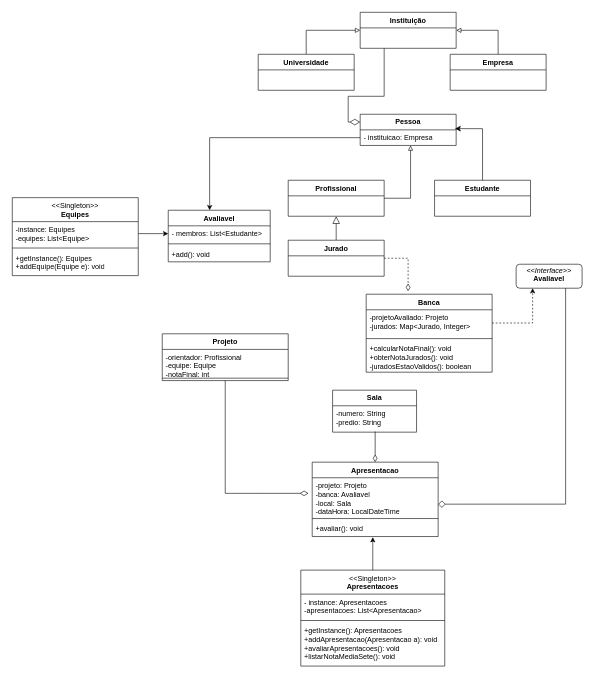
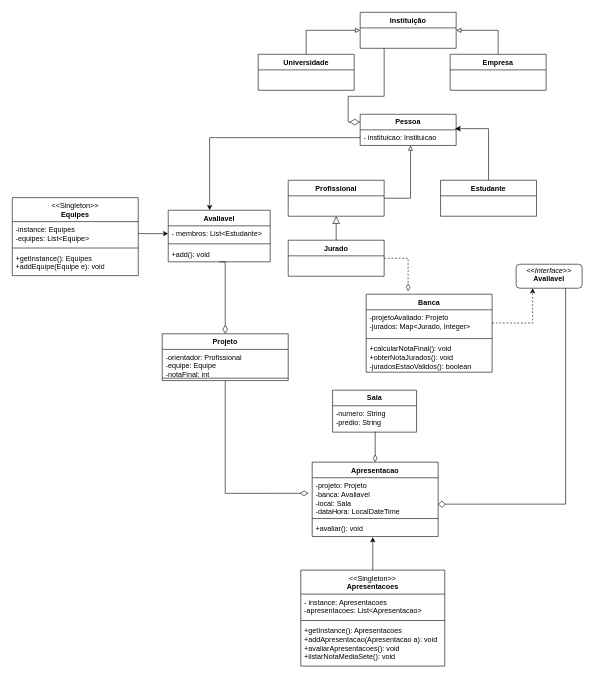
  <mxCell id="0" />
  <mxCell id="1" parent="0" />
  <mxCell id="2" style="edgeStyle=orthogonalEdgeStyle;rounded=0;orthogonalLoop=1;jettySize=auto;html=1;exitX=0.25;exitY=1;exitDx=0;exitDy=0;entryX=0;entryY=0.25;entryDx=0;entryDy=0;endArrow=diamondThin;endFill=0;strokeWidth=1;endSize=15;" edge="1" parent="1" source="3" target="8"><mxGeometry relative="1" as="geometry"><Array as="points"><mxPoint x="640" y="160" /><mxPoint x="580" y="160" /><mxPoint x="580" y="203" /></Array></mxGeometry></mxCell>
  <mxCell id="3" value="Instituição" style="swimlane;fontStyle=1;align=center;verticalAlign=top;childLayout=stackLayout;horizontal=1;startSize=26;horizontalStack=0;resizeParent=1;resizeParentMax=0;resizeLast=0;collapsible=1;marginBottom=0;whiteSpace=wrap;html=1;" vertex="1" parent="1"><mxGeometry x="600" y="20" width="160" height="60" as="geometry" /></mxCell>
  <mxCell id="4" style="edgeStyle=orthogonalEdgeStyle;rounded=0;orthogonalLoop=1;jettySize=auto;html=1;exitX=0.5;exitY=0;exitDx=0;exitDy=0;entryX=0;entryY=0.5;entryDx=0;entryDy=0;endArrow=block;endFill=0;" edge="1" parent="1" source="5" target="3"><mxGeometry relative="1" as="geometry" /></mxCell>
  <mxCell id="5" value="Universidade" style="swimlane;fontStyle=1;align=center;verticalAlign=top;childLayout=stackLayout;horizontal=1;startSize=26;horizontalStack=0;resizeParent=1;resizeParentMax=0;resizeLast=0;collapsible=1;marginBottom=0;whiteSpace=wrap;html=1;" vertex="1" parent="1"><mxGeometry x="430" y="90" width="160" height="60" as="geometry" /></mxCell>
  <mxCell id="6" style="edgeStyle=orthogonalEdgeStyle;rounded=0;orthogonalLoop=1;jettySize=auto;html=1;exitX=0.5;exitY=0;exitDx=0;exitDy=0;entryX=1;entryY=0.5;entryDx=0;entryDy=0;endArrow=block;endFill=0;" edge="1" parent="1" source="7" target="3"><mxGeometry relative="1" as="geometry" /></mxCell>
  <mxCell id="7" value="Empresa" style="swimlane;fontStyle=1;align=center;verticalAlign=top;childLayout=stackLayout;horizontal=1;startSize=26;horizontalStack=0;resizeParent=1;resizeParentMax=0;resizeLast=0;collapsible=1;marginBottom=0;whiteSpace=wrap;html=1;" vertex="1" parent="1"><mxGeometry x="750" y="90" width="160" height="60" as="geometry" /></mxCell>
  <mxCell id="8" value="&lt;b&gt;Pessoa&lt;/b&gt;" style="swimlane;fontStyle=0;childLayout=stackLayout;horizontal=1;startSize=26;fillColor=none;horizontalStack=0;resizeParent=1;resizeParentMax=0;resizeLast=0;collapsible=1;marginBottom=0;whiteSpace=wrap;html=1;" vertex="1" parent="1"><mxGeometry x="600" y="190" width="160" height="52" as="geometry" /></mxCell>
- <mxCell id="9" value="- instituicao: Empresa" style="text;strokeColor=none;fillColor=none;align=left;verticalAlign=top;spacingLeft=4;spacingRight=4;overflow=hidden;rotatable=0;points=[[0,0.5],[1,0.5]];portConstraint=eastwest;whiteSpace=wrap;html=1;" vertex="1" parent="8"><mxGeometry y="26" width="160" height="26" as="geometry" /></mxCell>
- <mxCell id="10" value="Estudante" style="swimlane;fontStyle=1;align=center;verticalAlign=top;childLayout=stackLayout;horizontal=1;startSize=26;horizontalStack=0;resizeParent=1;resizeParentMax=0;resizeLast=0;collapsible=1;marginBottom=0;whiteSpace=wrap;html=1;" vertex="1" parent="1"><mxGeometry x="724" y="300" width="160" height="60" as="geometry" /></mxCell>
+ <mxCell id="9" value="- instituicao: Instituicao" style="text;strokeColor=none;fillColor=none;align=left;verticalAlign=top;spacingLeft=4;spacingRight=4;overflow=hidden;rotatable=0;points=[[0,0.5],[1,0.5]];portConstraint=eastwest;whiteSpace=wrap;html=1;" vertex="1" parent="8"><mxGeometry y="26" width="160" height="26" as="geometry" /></mxCell>
+ <mxCell id="10" value="Estudante" style="swimlane;fontStyle=1;align=center;verticalAlign=top;childLayout=stackLayout;horizontal=1;startSize=26;horizontalStack=0;resizeParent=1;resizeParentMax=0;resizeLast=0;collapsible=1;marginBottom=0;whiteSpace=wrap;html=1;" vertex="1" parent="1"><mxGeometry x="734" y="300" width="160" height="60" as="geometry" /></mxCell>
  <mxCell id="11" style="edgeStyle=orthogonalEdgeStyle;rounded=0;orthogonalLoop=1;jettySize=auto;html=1;exitX=0.5;exitY=0;exitDx=0;exitDy=0;entryX=0.988;entryY=-0.077;entryDx=0;entryDy=0;entryPerimeter=0;endSize=7;" edge="1" parent="1" source="10" target="9"><mxGeometry relative="1" as="geometry" /></mxCell>
  <mxCell id="12" value="&lt;div&gt;Profissional&lt;/div&gt;" style="swimlane;fontStyle=1;align=center;verticalAlign=top;childLayout=stackLayout;horizontal=1;startSize=26;horizontalStack=0;resizeParent=1;resizeParentMax=0;resizeLast=0;collapsible=1;marginBottom=0;whiteSpace=wrap;html=1;" vertex="1" parent="1"><mxGeometry x="480" y="300" width="160" height="60" as="geometry" /></mxCell>
  <mxCell id="13" style="edgeStyle=orthogonalEdgeStyle;rounded=0;orthogonalLoop=1;jettySize=auto;html=1;exitX=1;exitY=0.5;exitDx=0;exitDy=0;entryX=0.525;entryY=1;entryDx=0;entryDy=0;entryPerimeter=0;endArrow=block;endFill=0;" edge="1" parent="1" source="12" target="9"><mxGeometry relative="1" as="geometry" /></mxCell>
+ <mxCell id="14" style="edgeStyle=orthogonalEdgeStyle;rounded=0;orthogonalLoop=1;jettySize=auto;html=1;entryX=0.5;entryY=0;entryDx=0;entryDy=0;endArrow=diamondThin;endFill=0;endSize=12;exitX=0.5;exitY=1;exitDx=0;exitDy=0;" edge="1" parent="1" source="35" target="31"><mxGeometry relative="1" as="geometry"><mxPoint x="375" y="412" as="sourcePoint" /><Array as="points"><mxPoint x="375" y="436" /></Array></mxGeometry></mxCell>
  <mxCell id="15" style="edgeStyle=orthogonalEdgeStyle;rounded=0;orthogonalLoop=1;jettySize=auto;html=1;entryX=0.406;entryY=0;entryDx=0;entryDy=0;entryPerimeter=0;" edge="1" parent="1" source="9" target="35"><mxGeometry relative="1" as="geometry"><mxPoint x="350" y="360" as="targetPoint" /></mxGeometry></mxCell>
  <mxCell id="16" style="edgeStyle=orthogonalEdgeStyle;rounded=0;orthogonalLoop=1;jettySize=auto;html=1;exitX=0.5;exitY=0;exitDx=0;exitDy=0;entryX=0.5;entryY=1;entryDx=0;entryDy=0;jumpSize=8;endArrow=block;endFill=0;endSize=10;" edge="1" parent="1" source="17" target="12"><mxGeometry relative="1" as="geometry" /></mxCell>
  <mxCell id="17" value="Jurado" style="swimlane;fontStyle=1;align=center;verticalAlign=top;childLayout=stackLayout;horizontal=1;startSize=26;horizontalStack=0;resizeParent=1;resizeParentMax=0;resizeLast=0;collapsible=1;marginBottom=0;whiteSpace=wrap;html=1;" vertex="1" parent="1"><mxGeometry x="480" y="400" width="160" height="60" as="geometry" /></mxCell>
  <mxCell id="18" value="Banca" style="swimlane;fontStyle=1;align=center;verticalAlign=top;childLayout=stackLayout;horizontal=1;startSize=26;horizontalStack=0;resizeParent=1;resizeParentMax=0;resizeLast=0;collapsible=1;marginBottom=0;whiteSpace=wrap;html=1;" vertex="1" parent="1"><mxGeometry x="610" y="490" width="210" height="130" as="geometry" /></mxCell>
  <mxCell id="19" value="&lt;div&gt;-projetoAvaliado: Projeto&lt;/div&gt;&lt;div&gt;-jurados: Map&amp;lt;Jurado, Integer&amp;gt;&lt;/div&gt;" style="text;strokeColor=none;fillColor=none;align=left;verticalAlign=top;spacingLeft=4;spacingRight=4;overflow=hidden;rotatable=0;points=[[0,0.5],[1,0.5]];portConstraint=eastwest;whiteSpace=wrap;html=1;" vertex="1" parent="18"><mxGeometry y="26" width="210" height="44" as="geometry" /></mxCell>
  <mxCell id="20" value="" style="line;strokeWidth=1;fillColor=none;align=left;verticalAlign=middle;spacingTop=-1;spacingLeft=3;spacingRight=3;rotatable=0;labelPosition=right;points=[];portConstraint=eastwest;strokeColor=inherit;" vertex="1" parent="18"><mxGeometry y="70" width="210" height="8" as="geometry" /></mxCell>
  <mxCell id="21" value="&lt;div&gt;+calcularNotaFinal(): void&lt;/div&gt;&lt;div&gt;+obterNotaJurados(): void&lt;/div&gt;&lt;div&gt;-juradosEstaoValidos(): boolean&lt;/div&gt;" style="text;strokeColor=none;fillColor=none;align=left;verticalAlign=top;spacingLeft=4;spacingRight=4;overflow=hidden;rotatable=0;points=[[0,0.5],[1,0.5]];portConstraint=eastwest;whiteSpace=wrap;html=1;" vertex="1" parent="18"><mxGeometry y="78" width="210" height="52" as="geometry" /></mxCell>
  <mxCell id="22" style="edgeStyle=orthogonalEdgeStyle;rounded=0;orthogonalLoop=1;jettySize=auto;html=1;exitX=1;exitY=0.5;exitDx=0;exitDy=0;entryX=0.333;entryY=-0.038;entryDx=0;entryDy=0;entryPerimeter=0;endSize=10;endArrow=diamondThin;endFill=0;dashed=1;" edge="1" parent="1" source="17" target="18"><mxGeometry relative="1" as="geometry" /></mxCell>
  <mxCell id="23" value="&lt;p style=&quot;margin:0px;margin-top:4px;text-align:center;&quot;&gt;&lt;i&gt;&amp;lt;&amp;lt;Interface&amp;gt;&amp;gt;&lt;/i&gt;&lt;br&gt;&lt;b&gt;Avaliavel&lt;/b&gt;&lt;/p&gt;" style="verticalAlign=top;align=left;overflow=fill;html=1;whiteSpace=wrap;rounded=1;" vertex="1" parent="1"><mxGeometry x="860" y="440" width="110" height="40" as="geometry" /></mxCell>
  <mxCell id="24" style="edgeStyle=orthogonalEdgeStyle;rounded=0;orthogonalLoop=1;jettySize=auto;html=1;exitX=1;exitY=0.5;exitDx=0;exitDy=0;entryX=0.25;entryY=1;entryDx=0;entryDy=0;dashed=1;" edge="1" parent="1" source="19" target="23"><mxGeometry relative="1" as="geometry" /></mxCell>
  <mxCell id="25" value="Apresentacao" style="swimlane;fontStyle=1;align=center;verticalAlign=top;childLayout=stackLayout;horizontal=1;startSize=26;horizontalStack=0;resizeParent=1;resizeParentMax=0;resizeLast=0;collapsible=1;marginBottom=0;whiteSpace=wrap;html=1;" vertex="1" parent="1"><mxGeometry x="520" y="770" width="210" height="124" as="geometry" /></mxCell>
  <mxCell id="26" value="&lt;div&gt;-projeto: Projeto&lt;/div&gt;&lt;div&gt;-banca: Avaliavel&lt;/div&gt;&lt;div&gt;-local: Sala&lt;/div&gt;&lt;div&gt;-dataHora: LocalDateTime&lt;/div&gt;" style="text;strokeColor=none;fillColor=none;align=left;verticalAlign=top;spacingLeft=4;spacingRight=4;overflow=hidden;rotatable=0;points=[[0,0.5],[1,0.5]];portConstraint=eastwest;whiteSpace=wrap;html=1;" vertex="1" parent="25"><mxGeometry y="26" width="210" height="64" as="geometry" /></mxCell>
  <mxCell id="27" value="" style="line;strokeWidth=1;fillColor=none;align=left;verticalAlign=middle;spacingTop=-1;spacingLeft=3;spacingRight=3;rotatable=0;labelPosition=right;points=[];portConstraint=eastwest;strokeColor=inherit;" vertex="1" parent="25"><mxGeometry y="90" width="210" height="8" as="geometry" /></mxCell>
  <mxCell id="28" value="+avaliar(): void" style="text;strokeColor=none;fillColor=none;align=left;verticalAlign=top;spacingLeft=4;spacingRight=4;overflow=hidden;rotatable=0;points=[[0,0.5],[1,0.5]];portConstraint=eastwest;whiteSpace=wrap;html=1;" vertex="1" parent="25"><mxGeometry y="98" width="210" height="26" as="geometry" /></mxCell>
  <mxCell id="29" style="edgeStyle=orthogonalEdgeStyle;rounded=0;orthogonalLoop=1;jettySize=auto;html=1;exitX=0.75;exitY=1;exitDx=0;exitDy=0;entryX=1;entryY=0.688;entryDx=0;entryDy=0;entryPerimeter=0;endArrow=diamond;endFill=0;endSize=10;" edge="1" parent="1" source="23" target="26"><mxGeometry relative="1" as="geometry" /></mxCell>
  <mxCell id="30" style="edgeStyle=orthogonalEdgeStyle;rounded=0;orthogonalLoop=1;jettySize=auto;html=1;exitX=0.507;exitY=0.977;exitDx=0;exitDy=0;entryX=0.5;entryY=0;entryDx=0;entryDy=0;endArrow=diamondThin;endFill=0;endSize=10;exitPerimeter=0;" edge="1" parent="1" source="40" target="25"><mxGeometry relative="1" as="geometry"><mxPoint x="625" y="720" as="sourcePoint" /></mxGeometry></mxCell>
  <mxCell id="31" value="Projeto" style="swimlane;fontStyle=1;align=center;verticalAlign=top;childLayout=stackLayout;horizontal=1;startSize=26;horizontalStack=0;resizeParent=1;resizeParentMax=0;resizeLast=0;collapsible=1;marginBottom=0;whiteSpace=wrap;html=1;" vertex="1" parent="1"><mxGeometry x="270" y="556" width="210" height="78" as="geometry" /></mxCell>
  <mxCell id="32" value="&lt;div&gt;-orientador: Profissional&lt;/div&gt;&lt;div&gt;-equipe: Equipe&lt;/div&gt;&lt;div&gt;-notaFinal: int&lt;/div&gt;" style="text;strokeColor=none;fillColor=none;align=left;verticalAlign=top;spacingLeft=4;spacingRight=4;overflow=hidden;rotatable=0;points=[[0,0.5],[1,0.5]];portConstraint=eastwest;whiteSpace=wrap;html=1;" vertex="1" parent="31"><mxGeometry y="26" width="210" height="44" as="geometry" /></mxCell>
  <mxCell id="33" value="" style="line;strokeWidth=1;fillColor=none;align=left;verticalAlign=middle;spacingTop=-1;spacingLeft=3;spacingRight=3;rotatable=0;labelPosition=right;points=[];portConstraint=eastwest;strokeColor=inherit;" vertex="1" parent="31"><mxGeometry y="70" width="210" height="8" as="geometry" /></mxCell>
  <mxCell id="34" style="edgeStyle=orthogonalEdgeStyle;rounded=0;orthogonalLoop=1;jettySize=auto;html=1;exitX=0.5;exitY=1;exitDx=0;exitDy=0;entryX=-0.029;entryY=0.406;entryDx=0;entryDy=0;entryPerimeter=0;endSize=12;endArrow=diamondThin;endFill=0;" edge="1" parent="1" source="31" target="26"><mxGeometry relative="1" as="geometry" /></mxCell>
  <mxCell id="35" value="Avaliavel" style="swimlane;fontStyle=1;align=center;verticalAlign=top;childLayout=stackLayout;horizontal=1;startSize=26;horizontalStack=0;resizeParent=1;resizeParentMax=0;resizeLast=0;collapsible=1;marginBottom=0;whiteSpace=wrap;html=1;" vertex="1" parent="1"><mxGeometry x="280" y="350" width="170" height="86" as="geometry" /></mxCell>
  <mxCell id="36" value="- membros: List&amp;lt;Estudante&amp;gt;" style="text;strokeColor=none;fillColor=none;align=left;verticalAlign=top;spacingLeft=4;spacingRight=4;overflow=hidden;rotatable=0;points=[[0,0.5],[1,0.5]];portConstraint=eastwest;whiteSpace=wrap;html=1;" vertex="1" parent="35"><mxGeometry y="26" width="170" height="26" as="geometry" /></mxCell>
  <mxCell id="37" value="" style="line;strokeWidth=1;fillColor=none;align=left;verticalAlign=middle;spacingTop=-1;spacingLeft=3;spacingRight=3;rotatable=0;labelPosition=right;points=[];portConstraint=eastwest;strokeColor=inherit;" vertex="1" parent="35"><mxGeometry y="52" width="170" height="8" as="geometry" /></mxCell>
  <mxCell id="38" value="+add(): void" style="text;strokeColor=none;fillColor=none;align=left;verticalAlign=top;spacingLeft=4;spacingRight=4;overflow=hidden;rotatable=0;points=[[0,0.5],[1,0.5]];portConstraint=eastwest;whiteSpace=wrap;html=1;" vertex="1" parent="35"><mxGeometry y="60" width="170" height="26" as="geometry" /></mxCell>
  <mxCell id="39" value="&lt;b&gt;Sala&lt;/b&gt;" style="swimlane;fontStyle=0;childLayout=stackLayout;horizontal=1;startSize=26;fillColor=none;horizontalStack=0;resizeParent=1;resizeParentMax=0;resizeLast=0;collapsible=1;marginBottom=0;whiteSpace=wrap;html=1;" vertex="1" parent="1"><mxGeometry x="554" y="650" width="140" height="70" as="geometry" /></mxCell>
  <mxCell id="40" value="&lt;div&gt;-numero: String&lt;/div&gt;&lt;div&gt;-predio: String&lt;/div&gt;" style="text;strokeColor=none;fillColor=none;align=left;verticalAlign=top;spacingLeft=4;spacingRight=4;overflow=hidden;rotatable=0;points=[[0,0.5],[1,0.5]];portConstraint=eastwest;whiteSpace=wrap;html=1;" vertex="1" parent="39"><mxGeometry y="26" width="140" height="44" as="geometry" /></mxCell>
  <mxCell id="41" value="&lt;span style=&quot;font-weight: normal;&quot;&gt;&amp;lt;&amp;lt;Singleton&amp;gt;&amp;gt;&lt;/span&gt;&lt;div&gt;Equipes&lt;/div&gt;" style="swimlane;fontStyle=1;align=center;verticalAlign=top;childLayout=stackLayout;horizontal=1;startSize=40;horizontalStack=0;resizeParent=1;resizeParentMax=0;resizeLast=0;collapsible=1;marginBottom=0;whiteSpace=wrap;html=1;" vertex="1" parent="1"><mxGeometry x="20" y="329" width="210" height="130" as="geometry" /></mxCell>
  <mxCell id="42" value="&lt;div&gt;-instance: Equipes&lt;/div&gt;&lt;div&gt;-equipes: List&amp;lt;Equipe&amp;gt;&lt;/div&gt;" style="text;strokeColor=none;fillColor=none;align=left;verticalAlign=top;spacingLeft=4;spacingRight=4;overflow=hidden;rotatable=0;points=[[0,0.5],[1,0.5]];portConstraint=eastwest;whiteSpace=wrap;html=1;" vertex="1" parent="41"><mxGeometry y="40" width="210" height="40" as="geometry" /></mxCell>
  <mxCell id="43" value="" style="line;strokeWidth=1;fillColor=none;align=left;verticalAlign=middle;spacingTop=-1;spacingLeft=3;spacingRight=3;rotatable=0;labelPosition=right;points=[];portConstraint=eastwest;strokeColor=inherit;" vertex="1" parent="41"><mxGeometry y="80" width="210" height="8" as="geometry" /></mxCell>
  <mxCell id="44" value="&lt;div&gt;+getInstance(): Equipes&lt;/div&gt;&lt;div&gt;+addEquipe(Equipe e): void&lt;/div&gt;" style="text;strokeColor=none;fillColor=none;align=left;verticalAlign=top;spacingLeft=4;spacingRight=4;overflow=hidden;rotatable=0;points=[[0,0.5],[1,0.5]];portConstraint=eastwest;whiteSpace=wrap;html=1;" vertex="1" parent="41"><mxGeometry y="88" width="210" height="42" as="geometry" /></mxCell>
  <mxCell id="45" value="&lt;span style=&quot;font-weight: normal;&quot;&gt;&amp;lt;&amp;lt;Singleton&amp;gt;&amp;gt;&lt;/span&gt;&lt;div&gt;Apresentacoes&lt;/div&gt;" style="swimlane;fontStyle=1;align=center;verticalAlign=top;childLayout=stackLayout;horizontal=1;startSize=40;horizontalStack=0;resizeParent=1;resizeParentMax=0;resizeLast=0;collapsible=1;marginBottom=0;whiteSpace=wrap;html=1;" vertex="1" parent="1"><mxGeometry x="501" y="950" width="240" height="160" as="geometry" /></mxCell>
  <mxCell id="46" value="&lt;div&gt;- instance: Apresentacoes&lt;/div&gt;&lt;div&gt;-apresentacoes: List&amp;lt;Apresentacao&amp;gt;&lt;/div&gt;" style="text;strokeColor=none;fillColor=none;align=left;verticalAlign=top;spacingLeft=4;spacingRight=4;overflow=hidden;rotatable=0;points=[[0,0.5],[1,0.5]];portConstraint=eastwest;whiteSpace=wrap;html=1;" vertex="1" parent="45"><mxGeometry y="40" width="240" height="40" as="geometry" /></mxCell>
  <mxCell id="47" value="" style="line;strokeWidth=1;fillColor=none;align=left;verticalAlign=middle;spacingTop=-1;spacingLeft=3;spacingRight=3;rotatable=0;labelPosition=right;points=[];portConstraint=eastwest;strokeColor=inherit;" vertex="1" parent="45"><mxGeometry y="80" width="240" height="8" as="geometry" /></mxCell>
  <mxCell id="48" value="&lt;div&gt;+getInstance(): Apresentacoes&lt;/div&gt;&lt;div&gt;+addApresentacao(Apresentacao a): void&lt;/div&gt;&lt;div&gt;+avaliarApresentacoes(): void&lt;/div&gt;&lt;div&gt;+listarNotaMediaSete(): void&lt;/div&gt;" style="text;strokeColor=none;fillColor=none;align=left;verticalAlign=top;spacingLeft=4;spacingRight=4;overflow=hidden;rotatable=0;points=[[0,0.5],[1,0.5]];portConstraint=eastwest;whiteSpace=wrap;html=1;" vertex="1" parent="45"><mxGeometry y="88" width="240" height="72" as="geometry" /></mxCell>
  <mxCell id="49" style="edgeStyle=orthogonalEdgeStyle;rounded=0;orthogonalLoop=1;jettySize=auto;html=1;entryX=0.481;entryY=1.038;entryDx=0;entryDy=0;entryPerimeter=0;" edge="1" parent="1" source="45" target="28"><mxGeometry relative="1" as="geometry" /></mxCell>
  <mxCell id="50" style="edgeStyle=orthogonalEdgeStyle;rounded=0;orthogonalLoop=1;jettySize=auto;html=1;exitX=1;exitY=0.5;exitDx=0;exitDy=0;entryX=0;entryY=0.5;entryDx=0;entryDy=0;" edge="1" parent="1" source="42" target="36"><mxGeometry relative="1" as="geometry" /></mxCell>
